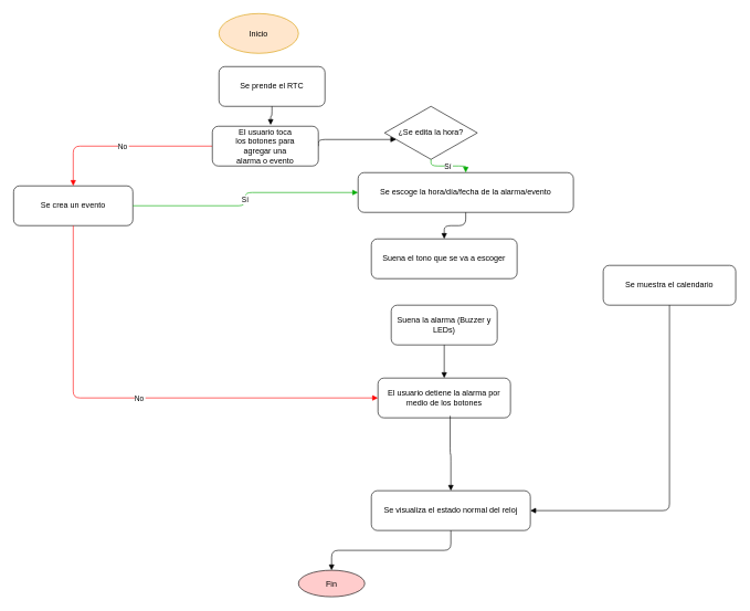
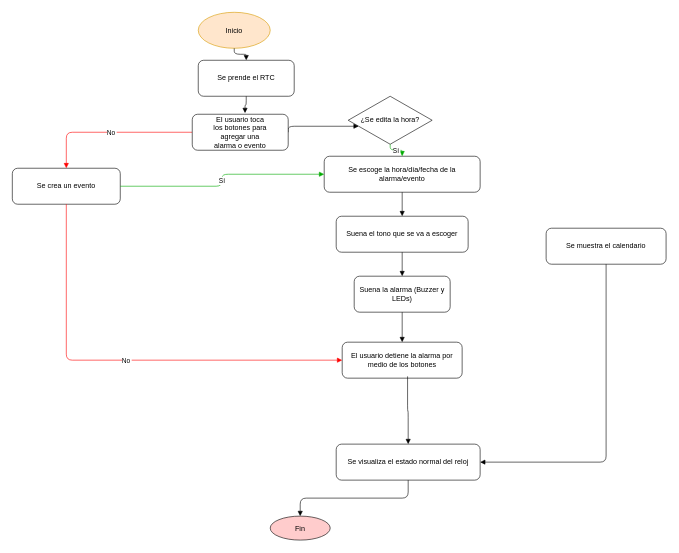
  <mxCell id="0" />
  <mxCell id="1" parent="0" />
  <mxCell id="2" value="Inicio" style="ellipse;fillColor=#ffe6cc;strokeColor=#d79b00;" parent="1" vertex="1"><mxGeometry x="330" y="20" width="120" height="60" as="geometry" /></mxCell>
  <mxCell id="3" value="Se prende el RTC" style="rounded=1;whiteSpace=wrap;html=1;" parent="1" vertex="1"><mxGeometry x="330" y="100" width="160" height="60" as="geometry" /></mxCell>
  <mxCell id="4" value="¿Se edita la hora?" style="rhombus;whiteSpace=wrap;html=1;" parent="1" vertex="1"><mxGeometry x="580" y="160" width="140" height="80" as="geometry" /></mxCell>
  <mxCell id="5" value="&lt;div&gt;Se crea un&amp;nbsp;&lt;span style=&quot;background-color: transparent; color: light-dark(rgb(0, 0, 0), rgb(255, 255, 255));&quot;&gt;evento&lt;/span&gt;&lt;/div&gt;" style="rounded=1;whiteSpace=wrap;html=1;" parent="1" vertex="1"><mxGeometry x="20" y="280" width="180" height="60" as="geometry" /></mxCell>
- <mxCell id="6" value="Se escoge la hora/día/fecha de la alarma/evento" style="rounded=1;whiteSpace=wrap;html=1;" parent="1" vertex="1"><mxGeometry x="540" y="260" width="325" height="60" as="geometry" /></mxCell>
+ <mxCell id="6" value="Se escoge la hora/día/fecha de la alarma/evento" style="rounded=1;whiteSpace=wrap;html=1;" parent="1" vertex="1"><mxGeometry x="540" y="260" width="260" height="60" as="geometry" /></mxCell>
  <mxCell id="7" value="Suena el tono que se va a escoger" style="rounded=1;whiteSpace=wrap;html=1;" parent="1" vertex="1"><mxGeometry x="560" y="360" width="220" height="60" as="geometry" /></mxCell>
  <mxCell id="8" value="Suena la alarma (Buzzer y LEDs)" style="rounded=1;whiteSpace=wrap;html=1;" parent="1" vertex="1"><mxGeometry x="590" y="460" width="160" height="60" as="geometry" /></mxCell>
  <mxCell id="9" value="El usuario detiene la alarma por medio de los botones" style="rounded=1;whiteSpace=wrap;html=1;" parent="1" vertex="1"><mxGeometry x="570" y="570" width="200" height="60" as="geometry" /></mxCell>
  <mxCell id="10" value="Se visualiza el estado normal del reloj" style="rounded=1;whiteSpace=wrap;html=1;" parent="1" vertex="1"><mxGeometry x="560" y="740" width="240" height="60" as="geometry" /></mxCell>
  <mxCell id="11" value="Fin" style="ellipse;fillColor=#FFCCCC;" parent="1" vertex="1"><mxGeometry x="450" y="860" width="100" height="40" as="geometry" /></mxCell>
+ <mxCell id="12" style="edgeStyle=orthogonalEdgeStyle;endArrow=block;" parent="1" source="2" target="3" edge="1"><mxGeometry relative="1" as="geometry" /></mxCell>
  <mxCell id="13" style="edgeStyle=orthogonalEdgeStyle;endArrow=block;exitX=1;exitY=0.5;exitDx=0;exitDy=0;" parent="1" source="22" target="4" edge="1"><mxGeometry relative="1" as="geometry"><Array as="points"><mxPoint x="480" y="210" /></Array></mxGeometry></mxCell>
  <mxCell id="14" value="No" style="edgeStyle=orthogonalEdgeStyle;endArrow=block;strokeColor=#FF0000;exitX=0;exitY=0.5;exitDx=0;exitDy=0;" parent="1" source="22" target="5" edge="1"><mxGeometry relative="1" as="geometry"><mxPoint x="300" y="180" as="sourcePoint" /></mxGeometry></mxCell>
  <mxCell id="15" value="Sí" style="edgeStyle=orthogonalEdgeStyle;endArrow=block;strokeColor=#00AA00;" parent="1" source="4" target="6" edge="1"><mxGeometry relative="1" as="geometry" /></mxCell>
  <mxCell id="16" style="edgeStyle=orthogonalEdgeStyle;endArrow=block;" parent="1" source="6" target="7" edge="1"><mxGeometry relative="1" as="geometry" /></mxCell>
+ <mxCell id="17" style="edgeStyle=orthogonalEdgeStyle;endArrow=block;" parent="1" source="7" target="8" edge="1"><mxGeometry relative="1" as="geometry" /></mxCell>
  <mxCell id="18" style="edgeStyle=orthogonalEdgeStyle;endArrow=block;" parent="1" source="8" target="9" edge="1"><mxGeometry relative="1" as="geometry" /></mxCell>
  <mxCell id="19" style="edgeStyle=orthogonalEdgeStyle;endArrow=block;exitX=0.545;exitY=0.95;exitDx=0;exitDy=0;exitPerimeter=0;entryX=0.5;entryY=0;entryDx=0;entryDy=0;" parent="1" source="9" target="10" edge="1"><mxGeometry relative="1" as="geometry"><mxPoint x="700" y="720" as="sourcePoint" /><mxPoint x="680" y="740" as="targetPoint" /></mxGeometry></mxCell>
  <mxCell id="20" style="edgeStyle=orthogonalEdgeStyle;endArrow=block;exitX=0.5;exitY=1;exitDx=0;exitDy=0;" parent="1" source="10" target="11" edge="1"><mxGeometry relative="1" as="geometry" /></mxCell>
- <mxCell id="21" value="Se muestra el calendario" style="rounded=1;whiteSpace=wrap;html=1;" vertex="1" parent="1"><mxGeometry x="910" y="400" width="200" height="60" as="geometry" /></mxCell>
+ <mxCell id="21" value="Se muestra el calendario" style="rounded=1;whiteSpace=wrap;html=1;" vertex="1" parent="1"><mxGeometry x="910" y="380" width="200" height="60" as="geometry" /></mxCell>
  <mxCell id="22" value="&lt;div&gt;EI usuario toca&lt;/div&gt;&lt;div&gt;los botones para&lt;/div&gt;&lt;div&gt;agregar una&lt;/div&gt;&lt;div&gt;alarma o evento&lt;/div&gt;" style="rounded=1;whiteSpace=wrap;html=1;" vertex="1" parent="1"><mxGeometry x="320" y="190" width="160" height="60" as="geometry" /></mxCell>
  <mxCell id="23" value="No" style="edgeStyle=orthogonalEdgeStyle;endArrow=block;strokeColor=#FF0000;exitX=0.5;exitY=1;exitDx=0;exitDy=0;entryX=0;entryY=0.5;entryDx=0;entryDy=0;" edge="1" parent="1" source="5" target="9"><mxGeometry relative="1" as="geometry"><mxPoint x="240" y="440" as="sourcePoint" /><mxPoint x="30" y="500" as="targetPoint" /><Array as="points"><mxPoint x="110" y="600" /></Array></mxGeometry></mxCell>
  <mxCell id="24" value="Sí" style="edgeStyle=orthogonalEdgeStyle;endArrow=block;strokeColor=#00AA00;exitX=1;exitY=0.5;exitDx=0;exitDy=0;entryX=0;entryY=0.5;entryDx=0;entryDy=0;" edge="1" parent="1" source="5" target="6"><mxGeometry relative="1" as="geometry"><mxPoint x="370" y="310" as="sourcePoint" /><mxPoint x="390" y="330" as="targetPoint" /></mxGeometry></mxCell>
  <mxCell id="25" style="edgeStyle=orthogonalEdgeStyle;endArrow=block;exitX=0.5;exitY=1;exitDx=0;exitDy=0;entryX=0.55;entryY=-0.033;entryDx=0;entryDy=0;entryPerimeter=0;" edge="1" parent="1" source="3" target="22"><mxGeometry relative="1" as="geometry"><mxPoint x="410" y="170" as="sourcePoint" /><mxPoint x="430" y="190" as="targetPoint" /></mxGeometry></mxCell>
  <mxCell id="26" style="edgeStyle=orthogonalEdgeStyle;endArrow=block;exitX=0.5;exitY=1;exitDx=0;exitDy=0;entryX=1;entryY=0.5;entryDx=0;entryDy=0;" edge="1" parent="1" source="21" target="10"><mxGeometry relative="1" as="geometry"><mxPoint x="940" y="570" as="sourcePoint" /><mxPoint x="960" y="590" as="targetPoint" /></mxGeometry></mxCell>
